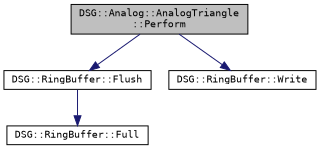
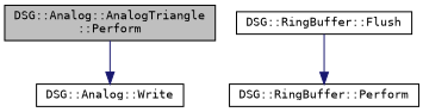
  digraph {
    fontname="DejaVu Sans Mono"
    rankdir=TB
    node [color=black fillcolor=white fontname="DejaVu Sans Mono" fontsize=10 shape=record style=filled]
    edge [color=midnightblue fontname="DejaVu Sans Mono" fontsize=10 labelfontname=Helvetica labelfontsize=10 style=solid]
    n1 [fillcolor=grey75 fontcolor=black height=0.2 label="DSG::Analog::AnalogTriangle\l::Perform" width=0.4]
    n2 [height=0.2 label="DSG::RingBuffer::Flush" width=0.4]
-   n3 [height=0.2 label="DSG::RingBuffer::Write" width=0.4]
-   n4 [height=0.2 label="DSG::RingBuffer::Full" width=0.4]
-   n1 -> n2
+   n3 [height=0.2 label="DSG::Analog::Write" width=0.4]
+   n4 [height=0.2 label="DSG::RingBuffer::Perform" width=0.4]
    n1 -> n3
    n2 -> n4
  }
